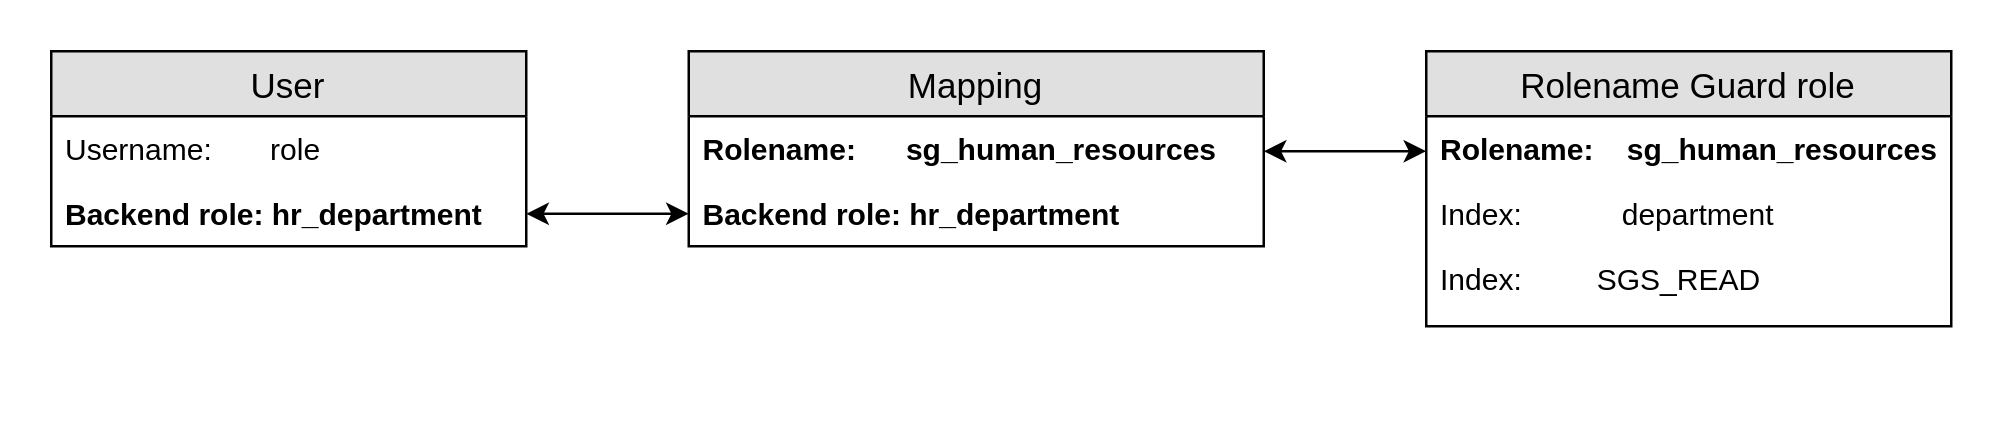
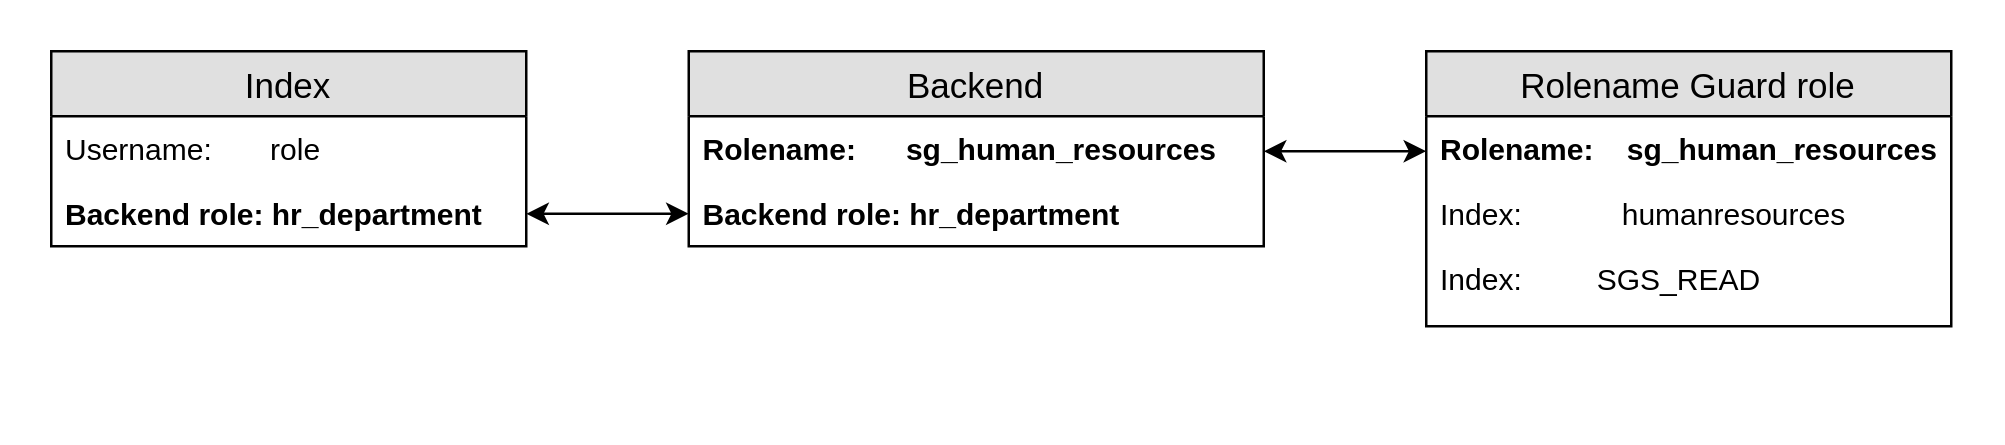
  <mxCell id="0" />
  <mxCell id="1" parent="0" />
  <mxCell id="2" value="" style="group" parent="1" vertex="1" connectable="0"><mxGeometry x="20" y="20" width="760" height="136" as="geometry" /></mxCell>
- <mxCell id="3" value="User" style="swimlane;fontStyle=0;childLayout=stackLayout;horizontal=1;startSize=26;fillColor=#e0e0e0;horizontalStack=0;resizeParent=1;resizeParentMax=0;resizeLast=0;collapsible=1;marginBottom=0;swimlaneFillColor=#ffffff;align=center;fontSize=14;" parent="2" vertex="1"><mxGeometry width="190" height="78" as="geometry" /></mxCell>
+ <mxCell id="3" value="Index" style="swimlane;fontStyle=0;childLayout=stackLayout;horizontal=1;startSize=26;fillColor=#e0e0e0;horizontalStack=0;resizeParent=1;resizeParentMax=0;resizeLast=0;collapsible=1;marginBottom=0;swimlaneFillColor=#ffffff;align=center;fontSize=14;" parent="2" vertex="1"><mxGeometry width="190" height="78" as="geometry" /></mxCell>
  <mxCell id="4" value="Username:       role" style="text;strokeColor=none;fillColor=none;spacingLeft=4;spacingRight=4;overflow=hidden;rotatable=0;points=[[0,0.5],[1,0.5]];portConstraint=eastwest;fontSize=12;" parent="3" vertex="1"><mxGeometry y="26" width="190" height="26" as="geometry" /></mxCell>
  <mxCell id="5" value="Backend role: hr_department" style="text;strokeColor=none;fillColor=none;spacingLeft=4;spacingRight=4;overflow=hidden;rotatable=0;points=[[0,0.5],[1,0.5]];portConstraint=eastwest;fontSize=12;fontStyle=1" parent="3" vertex="1"><mxGeometry y="52" width="190" height="26" as="geometry" /></mxCell>
  <mxCell id="6" value="Rolename Guard role" style="swimlane;fontStyle=0;childLayout=stackLayout;horizontal=1;startSize=26;fillColor=#e0e0e0;horizontalStack=0;resizeParent=1;resizeParentMax=0;resizeLast=0;collapsible=1;marginBottom=0;swimlaneFillColor=#ffffff;align=center;fontSize=14;" parent="2" vertex="1"><mxGeometry x="550" width="210" height="110" as="geometry" /></mxCell>
  <mxCell id="7" value="Rolename:    sg_human_resources" style="text;strokeColor=none;fillColor=none;spacingLeft=4;spacingRight=4;overflow=hidden;rotatable=0;points=[[0,0.5],[1,0.5]];portConstraint=eastwest;fontSize=12;fontStyle=1" parent="6" vertex="1"><mxGeometry y="26" width="210" height="26" as="geometry" /></mxCell>
- <mxCell id="8" value="Index:            department&#10;&#10;" style="text;strokeColor=none;fillColor=none;spacingLeft=4;spacingRight=4;overflow=hidden;rotatable=0;points=[[0,0.5],[1,0.5]];portConstraint=eastwest;fontSize=12;" parent="6" vertex="1"><mxGeometry y="52" width="210" height="58" as="geometry" /></mxCell>
+ <mxCell id="8" value="Index:            humanresources&#10;&#10;" style="text;strokeColor=none;fillColor=none;spacingLeft=4;spacingRight=4;overflow=hidden;rotatable=0;points=[[0,0.5],[1,0.5]];portConstraint=eastwest;fontSize=12;" parent="6" vertex="1"><mxGeometry y="52" width="210" height="58" as="geometry" /></mxCell>
  <mxCell id="9" value="Index:         SGS_READ&#10;&#10;" style="text;strokeColor=none;fillColor=none;spacingLeft=4;spacingRight=4;overflow=hidden;rotatable=0;points=[[0,0.5],[1,0.5]];portConstraint=eastwest;fontSize=12;" parent="2" vertex="1"><mxGeometry x="550" y="78" width="210" height="58" as="geometry" /></mxCell>
- <mxCell id="10" value="Mapping" style="swimlane;fontStyle=0;childLayout=stackLayout;horizontal=1;startSize=26;fillColor=#e0e0e0;horizontalStack=0;resizeParent=1;resizeParentMax=0;resizeLast=0;collapsible=1;marginBottom=0;swimlaneFillColor=#ffffff;align=center;fontSize=14;" parent="2" vertex="1"><mxGeometry x="255" width="230" height="78" as="geometry" /></mxCell>
+ <mxCell id="10" value="Backend" style="swimlane;fontStyle=0;childLayout=stackLayout;horizontal=1;startSize=26;fillColor=#e0e0e0;horizontalStack=0;resizeParent=1;resizeParentMax=0;resizeLast=0;collapsible=1;marginBottom=0;swimlaneFillColor=#ffffff;align=center;fontSize=14;" parent="2" vertex="1"><mxGeometry x="255" width="230" height="78" as="geometry" /></mxCell>
  <mxCell id="11" value="Rolename:      sg_human_resources" style="text;strokeColor=none;fillColor=none;spacingLeft=4;spacingRight=4;overflow=hidden;rotatable=0;points=[[0,0.5],[1,0.5]];portConstraint=eastwest;fontSize=12;fontStyle=1" parent="10" vertex="1"><mxGeometry y="26" width="230" height="26" as="geometry" /></mxCell>
  <mxCell id="12" value="Backend role: hr_department" style="text;strokeColor=none;fillColor=none;spacingLeft=4;spacingRight=4;overflow=hidden;rotatable=0;points=[[0,0.5],[1,0.5]];portConstraint=eastwest;fontSize=12;fontStyle=1" parent="10" vertex="1"><mxGeometry y="52" width="230" height="26" as="geometry" /></mxCell>
  <mxCell id="13" value="" style="endArrow=classic;startArrow=classic;html=1;entryX=0;entryY=0.5;entryDx=0;entryDy=0;exitX=1;exitY=0.5;exitDx=0;exitDy=0;" parent="2" source="5" target="12" edge="1"><mxGeometry width="50" height="50" relative="1" as="geometry"><mxPoint y="210" as="sourcePoint" /><mxPoint x="50" y="160" as="targetPoint" /></mxGeometry></mxCell>
  <mxCell id="14" value="" style="endArrow=classic;startArrow=classic;html=1;entryX=0;entryY=0.5;entryDx=0;entryDy=0;exitX=1;exitY=0.5;exitDx=0;exitDy=0;" parent="2" edge="1"><mxGeometry width="50" height="50" relative="1" as="geometry"><mxPoint x="485" y="40" as="sourcePoint" /><mxPoint x="550" y="40" as="targetPoint" /></mxGeometry></mxCell>
